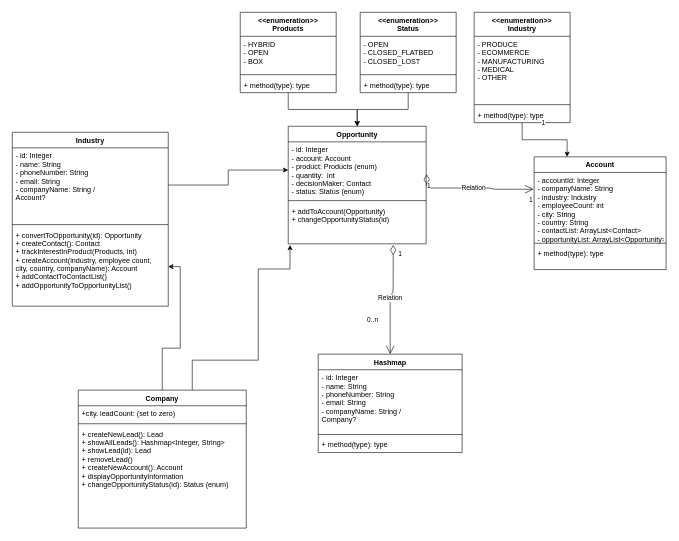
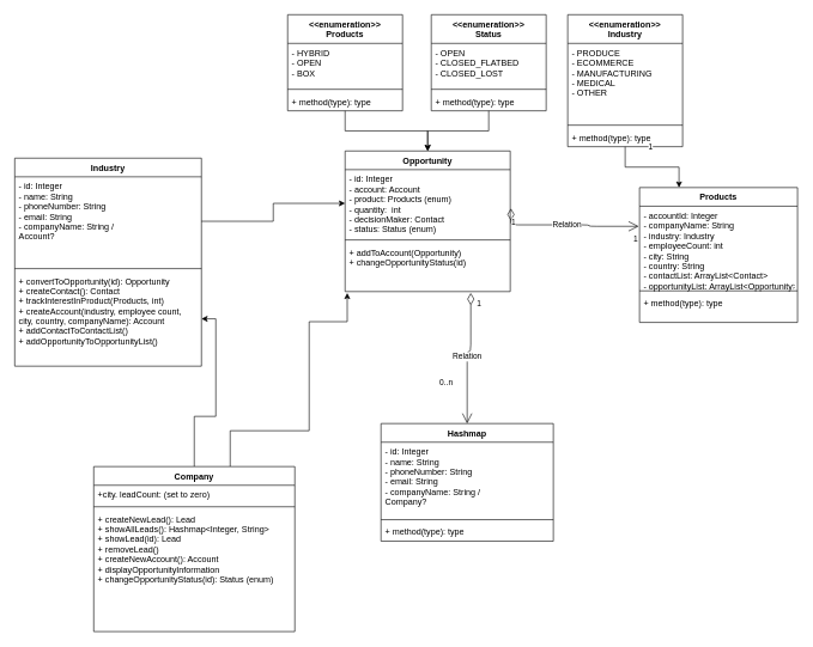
  <mxCell id="0" />
  <mxCell id="1" parent="0" />
  <mxCell id="2" value="Industry" style="swimlane;fontStyle=1;align=center;verticalAlign=top;childLayout=stackLayout;horizontal=1;startSize=26;horizontalStack=0;resizeParent=1;resizeParentMax=0;resizeLast=0;collapsible=1;marginBottom=0;" parent="1" vertex="1"><mxGeometry x="20" y="220" width="260" height="290" as="geometry" /></mxCell>
  <mxCell id="3" value="- id: Integer&#10;- name: String&#10;- phoneNumber: String&#10;- email: String&#10;- companyName: String / &#10;Account?" style="text;strokeColor=none;fillColor=none;align=left;verticalAlign=top;spacingLeft=4;spacingRight=4;overflow=hidden;rotatable=0;points=[[0,0.5],[1,0.5]];portConstraint=eastwest;" parent="2" vertex="1"><mxGeometry y="26" width="260" height="124" as="geometry" /></mxCell>
  <mxCell id="4" value="" style="line;strokeWidth=1;fillColor=none;align=left;verticalAlign=middle;spacingTop=-1;spacingLeft=3;spacingRight=3;rotatable=0;labelPosition=right;points=[];portConstraint=eastwest;" parent="2" vertex="1"><mxGeometry y="150" width="260" height="8" as="geometry" /></mxCell>
  <mxCell id="5" value="+ convertToOpportunity(id): Opportunity&#10;+ createContact(): Contact&#10;+ trackInterestInProduct(Products, int)&#10;+ createAccount(industry, employee count, &#10;city, country, companyName): Account&#10;+ addContactToContactList()&#10;+ addOpportunityToOpportunityList()" style="text;strokeColor=none;fillColor=none;align=left;verticalAlign=top;spacingLeft=4;spacingRight=4;overflow=hidden;rotatable=0;points=[[0,0.5],[1,0.5]];portConstraint=eastwest;" parent="2" vertex="1"><mxGeometry y="158" width="260" height="132" as="geometry" /></mxCell>
  <mxCell id="6" value="Opportunity" style="swimlane;fontStyle=1;align=center;verticalAlign=top;childLayout=stackLayout;horizontal=1;startSize=26;horizontalStack=0;resizeParent=1;resizeParentMax=0;resizeLast=0;collapsible=1;marginBottom=0;" parent="1" vertex="1"><mxGeometry x="480" y="210" width="230" height="196" as="geometry" /></mxCell>
  <mxCell id="7" value="- id: Integer&#10;- account: Account&#10;- product: Products (enum)&#10;- quantity:  int&#10;- decisionMaker: Contact&#10;- status: Status (enum)" style="text;strokeColor=none;fillColor=none;align=left;verticalAlign=top;spacingLeft=4;spacingRight=4;overflow=hidden;rotatable=0;points=[[0,0.5],[1,0.5]];portConstraint=eastwest;" parent="6" vertex="1"><mxGeometry y="26" width="230" height="94" as="geometry" /></mxCell>
  <mxCell id="8" value="" style="line;strokeWidth=1;fillColor=none;align=left;verticalAlign=middle;spacingTop=-1;spacingLeft=3;spacingRight=3;rotatable=0;labelPosition=right;points=[];portConstraint=eastwest;" parent="6" vertex="1"><mxGeometry y="120" width="230" height="8" as="geometry" /></mxCell>
  <mxCell id="9" value="+ addToAccount(Opportunity)&#10;+ changeOpportunityStatus(id)" style="text;strokeColor=none;fillColor=none;align=left;verticalAlign=top;spacingLeft=4;spacingRight=4;overflow=hidden;rotatable=0;points=[[0,0.5],[1,0.5]];portConstraint=eastwest;" parent="6" vertex="1"><mxGeometry y="128" width="230" height="68" as="geometry" /></mxCell>
- <mxCell id="10" value="Account" style="swimlane;fontStyle=1;align=center;verticalAlign=top;childLayout=stackLayout;horizontal=1;startSize=26;horizontalStack=0;resizeParent=1;resizeParentMax=0;resizeLast=0;collapsible=1;marginBottom=0;" parent="1" vertex="1"><mxGeometry x="890" y="261" width="220" height="188" as="geometry" /></mxCell>
+ <mxCell id="10" value="Products" style="swimlane;fontStyle=1;align=center;verticalAlign=top;childLayout=stackLayout;horizontal=1;startSize=26;horizontalStack=0;resizeParent=1;resizeParentMax=0;resizeLast=0;collapsible=1;marginBottom=0;" parent="1" vertex="1"><mxGeometry x="890" y="261" width="220" height="188" as="geometry" /></mxCell>
  <mxCell id="11" value="- accountId: Integer&#10;- companyName: String&#10;- industry: Industry&#10;- employeeCount: int&#10;- city: String&#10;- country: String&#10;- contactList: ArrayList&lt;Contact&gt;&#10;- opportunityList: ArrayList&lt;Opportunity&gt;" style="text;strokeColor=none;fillColor=none;align=left;verticalAlign=top;spacingLeft=4;spacingRight=4;overflow=hidden;rotatable=0;points=[[0,0.5],[1,0.5]];portConstraint=eastwest;" parent="10" vertex="1"><mxGeometry y="26" width="220" height="114" as="geometry" /></mxCell>
  <mxCell id="12" value="" style="line;strokeWidth=1;fillColor=none;align=left;verticalAlign=middle;spacingTop=-1;spacingLeft=3;spacingRight=3;rotatable=0;labelPosition=right;points=[];portConstraint=eastwest;" parent="10" vertex="1"><mxGeometry y="140" width="220" height="8" as="geometry" /></mxCell>
  <mxCell id="13" value="+ method(type): type" style="text;strokeColor=none;fillColor=none;align=left;verticalAlign=top;spacingLeft=4;spacingRight=4;overflow=hidden;rotatable=0;points=[[0,0.5],[1,0.5]];portConstraint=eastwest;" parent="10" vertex="1"><mxGeometry y="148" width="220" height="40" as="geometry" /></mxCell>
  <mxCell id="14" value="Hashmap" style="swimlane;fontStyle=1;align=center;verticalAlign=top;childLayout=stackLayout;horizontal=1;startSize=26;horizontalStack=0;resizeParent=1;resizeParentMax=0;resizeLast=0;collapsible=1;marginBottom=0;" parent="1" vertex="1"><mxGeometry x="530" y="590" width="240" height="164" as="geometry" /></mxCell>
  <mxCell id="15" value="- id: Integer&#10;- name: String&#10;- phoneNumber: String&#10;- email: String&#10;- companyName: String / &#10;Company?&#10;" style="text;strokeColor=none;fillColor=none;align=left;verticalAlign=top;spacingLeft=4;spacingRight=4;overflow=hidden;rotatable=0;points=[[0,0.5],[1,0.5]];portConstraint=eastwest;" parent="14" vertex="1"><mxGeometry y="26" width="240" height="104" as="geometry" /></mxCell>
  <mxCell id="16" value="" style="line;strokeWidth=1;fillColor=none;align=left;verticalAlign=middle;spacingTop=-1;spacingLeft=3;spacingRight=3;rotatable=0;labelPosition=right;points=[];portConstraint=eastwest;" parent="14" vertex="1"><mxGeometry y="130" width="240" height="8" as="geometry" /></mxCell>
  <mxCell id="17" value="+ method(type): type" style="text;strokeColor=none;fillColor=none;align=left;verticalAlign=top;spacingLeft=4;spacingRight=4;overflow=hidden;rotatable=0;points=[[0,0.5],[1,0.5]];portConstraint=eastwest;" parent="14" vertex="1"><mxGeometry y="138" width="240" height="26" as="geometry" /></mxCell>
  <mxCell id="18" style="edgeStyle=orthogonalEdgeStyle;rounded=0;orthogonalLoop=1;jettySize=auto;html=1;" parent="1" source="19" target="6" edge="1"><mxGeometry relative="1" as="geometry" /></mxCell>
  <mxCell id="19" value="&lt;&lt;enumeration&gt;&gt;&#10;Products" style="swimlane;fontStyle=1;align=center;verticalAlign=top;childLayout=stackLayout;horizontal=1;startSize=40;horizontalStack=0;resizeParent=1;resizeParentMax=0;resizeLast=0;collapsible=1;marginBottom=0;" parent="1" vertex="1"><mxGeometry x="400" y="20" width="160" height="134" as="geometry" /></mxCell>
  <mxCell id="20" value="- HYBRID&#10;- OPEN&#10;- BOX" style="text;strokeColor=none;fillColor=none;align=left;verticalAlign=top;spacingLeft=4;spacingRight=4;overflow=hidden;rotatable=0;points=[[0,0.5],[1,0.5]];portConstraint=eastwest;" parent="19" vertex="1"><mxGeometry y="40" width="160" height="60" as="geometry" /></mxCell>
  <mxCell id="21" value="" style="line;strokeWidth=1;fillColor=none;align=left;verticalAlign=middle;spacingTop=-1;spacingLeft=3;spacingRight=3;rotatable=0;labelPosition=right;points=[];portConstraint=eastwest;" parent="19" vertex="1"><mxGeometry y="100" width="160" height="8" as="geometry" /></mxCell>
  <mxCell id="22" value="+ method(type): type" style="text;strokeColor=none;fillColor=none;align=left;verticalAlign=top;spacingLeft=4;spacingRight=4;overflow=hidden;rotatable=0;points=[[0,0.5],[1,0.5]];portConstraint=eastwest;" parent="19" vertex="1"><mxGeometry y="108" width="160" height="26" as="geometry" /></mxCell>
  <mxCell id="23" style="edgeStyle=orthogonalEdgeStyle;rounded=0;orthogonalLoop=1;jettySize=auto;html=1;" parent="1" source="24" target="6" edge="1"><mxGeometry relative="1" as="geometry" /></mxCell>
  <mxCell id="24" value="&lt;&lt;enumeration&gt;&gt;&#10;Status" style="swimlane;fontStyle=1;align=center;verticalAlign=top;childLayout=stackLayout;horizontal=1;startSize=40;horizontalStack=0;resizeParent=1;resizeParentMax=0;resizeLast=0;collapsible=1;marginBottom=0;" parent="1" vertex="1"><mxGeometry x="600" y="20" width="160" height="134" as="geometry" /></mxCell>
  <mxCell id="25" value="- OPEN&#10;- CLOSED_FLATBED&#10;- CLOSED_LOST" style="text;strokeColor=none;fillColor=none;align=left;verticalAlign=top;spacingLeft=4;spacingRight=4;overflow=hidden;rotatable=0;points=[[0,0.5],[1,0.5]];portConstraint=eastwest;" parent="24" vertex="1"><mxGeometry y="40" width="160" height="60" as="geometry" /></mxCell>
  <mxCell id="26" value="" style="line;strokeWidth=1;fillColor=none;align=left;verticalAlign=middle;spacingTop=-1;spacingLeft=3;spacingRight=3;rotatable=0;labelPosition=right;points=[];portConstraint=eastwest;" parent="24" vertex="1"><mxGeometry y="100" width="160" height="8" as="geometry" /></mxCell>
  <mxCell id="27" value="+ method(type): type" style="text;strokeColor=none;fillColor=none;align=left;verticalAlign=top;spacingLeft=4;spacingRight=4;overflow=hidden;rotatable=0;points=[[0,0.5],[1,0.5]];portConstraint=eastwest;" parent="24" vertex="1"><mxGeometry y="108" width="160" height="26" as="geometry" /></mxCell>
  <mxCell id="28" style="edgeStyle=orthogonalEdgeStyle;rounded=0;orthogonalLoop=1;jettySize=auto;html=1;entryX=1;entryY=0.5;entryDx=0;entryDy=0;" parent="1" source="30" target="5" edge="1"><mxGeometry relative="1" as="geometry"><mxPoint x="80" y="520" as="targetPoint" /></mxGeometry></mxCell>
  <mxCell id="29" style="edgeStyle=orthogonalEdgeStyle;rounded=0;orthogonalLoop=1;jettySize=auto;html=1;entryX=0.013;entryY=1.029;entryDx=0;entryDy=0;entryPerimeter=0;" parent="1" source="30" target="9" edge="1"><mxGeometry relative="1" as="geometry"><Array as="points"><mxPoint x="320" y="600" /><mxPoint x="430" y="600" /><mxPoint x="430" y="448" /></Array></mxGeometry></mxCell>
  <mxCell id="30" value="Company" style="swimlane;fontStyle=1;align=center;verticalAlign=top;childLayout=stackLayout;horizontal=1;startSize=26;horizontalStack=0;resizeParent=1;resizeParentMax=0;resizeLast=0;collapsible=1;marginBottom=0;" parent="1" vertex="1"><mxGeometry x="130" y="650" width="280" height="230" as="geometry" /></mxCell>
  <mxCell id="31" value="+city. leadCount: (set to zero)" style="text;strokeColor=none;fillColor=none;align=left;verticalAlign=top;spacingLeft=4;spacingRight=4;overflow=hidden;rotatable=0;points=[[0,0.5],[1,0.5]];portConstraint=eastwest;" parent="30" vertex="1"><mxGeometry y="26" width="280" height="26" as="geometry" /></mxCell>
  <mxCell id="32" value="" style="line;strokeWidth=1;fillColor=none;align=left;verticalAlign=middle;spacingTop=-1;spacingLeft=3;spacingRight=3;rotatable=0;labelPosition=right;points=[];portConstraint=eastwest;" parent="30" vertex="1"><mxGeometry y="52" width="280" height="8" as="geometry" /></mxCell>
  <mxCell id="33" value="+ createNewLead(): Lead&#10;+ showAllLeads(): Hashmap&lt;Integer, String&gt;&#10;+ showLead(id): Lead&#10;+ removeLead()&#10;+ createNewAccount(): Account&#10;+ displayOpportunityInformation&#10;+ changeOpportunityStatus(id): Status (enum)" style="text;strokeColor=none;fillColor=none;align=left;verticalAlign=top;spacingLeft=4;spacingRight=4;overflow=hidden;rotatable=0;points=[[0,0.5],[1,0.5]];portConstraint=eastwest;" parent="30" vertex="1"><mxGeometry y="60" width="280" height="170" as="geometry" /></mxCell>
  <mxCell id="34" style="edgeStyle=orthogonalEdgeStyle;rounded=0;orthogonalLoop=1;jettySize=auto;html=1;entryX=0.25;entryY=0;entryDx=0;entryDy=0;" parent="1" source="35" target="10" edge="1"><mxGeometry relative="1" as="geometry" /></mxCell>
  <mxCell id="35" value="&lt;&lt;enumeration&gt;&gt;&#10;Industry" style="swimlane;fontStyle=1;align=center;verticalAlign=top;childLayout=stackLayout;horizontal=1;startSize=40;horizontalStack=0;resizeParent=1;resizeParentMax=0;resizeLast=0;collapsible=1;marginBottom=0;" parent="1" vertex="1"><mxGeometry x="790" y="20" width="160" height="184" as="geometry" /></mxCell>
  <mxCell id="36" value="- PRODUCE&#10;- ECOMMERCE&#10;- MANUFACTURING&#10;- MEDICAL &#10;- OTHER" style="text;strokeColor=none;fillColor=none;align=left;verticalAlign=top;spacingLeft=4;spacingRight=4;overflow=hidden;rotatable=0;points=[[0,0.5],[1,0.5]];portConstraint=eastwest;" parent="35" vertex="1"><mxGeometry y="40" width="160" height="110" as="geometry" /></mxCell>
  <mxCell id="37" value="" style="line;strokeWidth=1;fillColor=none;align=left;verticalAlign=middle;spacingTop=-1;spacingLeft=3;spacingRight=3;rotatable=0;labelPosition=right;points=[];portConstraint=eastwest;" parent="35" vertex="1"><mxGeometry y="150" width="160" height="8" as="geometry" /></mxCell>
  <mxCell id="38" value="+ method(type): type" style="text;strokeColor=none;fillColor=none;align=left;verticalAlign=top;spacingLeft=4;spacingRight=4;overflow=hidden;rotatable=0;points=[[0,0.5],[1,0.5]];portConstraint=eastwest;" parent="35" vertex="1"><mxGeometry y="158" width="160" height="26" as="geometry" /></mxCell>
  <mxCell id="39" value="Relation" style="endArrow=open;html=1;endSize=12;startArrow=diamondThin;startSize=14;startFill=0;edgeStyle=orthogonalEdgeStyle;entryX=0.5;entryY=0;entryDx=0;entryDy=0;exitX=0.761;exitY=1.029;exitDx=0;exitDy=0;exitPerimeter=0;" parent="1" source="9" target="14" edge="1"><mxGeometry relative="1" as="geometry"><mxPoint x="589" y="450" as="sourcePoint" /><mxPoint x="650" y="560" as="targetPoint" /><Array as="points"><mxPoint x="655" y="490" /><mxPoint x="650" y="490" /></Array></mxGeometry></mxCell>
  <mxCell id="40" value="0..n" style="edgeLabel;resizable=0;html=1;align=left;verticalAlign=top;" parent="39" connectable="0" vertex="1"><mxGeometry x="-1" relative="1" as="geometry"><mxPoint x="-45" y="112" as="offset" /></mxGeometry></mxCell>
  <mxCell id="41" value="1" style="edgeLabel;resizable=0;html=1;align=right;verticalAlign=top;" parent="39" connectable="0" vertex="1"><mxGeometry x="1" relative="1" as="geometry"><mxPoint x="20" y="-180" as="offset" /></mxGeometry></mxCell>
  <mxCell id="42" value="Relation" style="endArrow=open;html=1;endSize=12;startArrow=diamondThin;startSize=14;startFill=0;edgeStyle=orthogonalEdgeStyle;entryX=-0.005;entryY=0.246;entryDx=0;entryDy=0;exitX=1.004;exitY=0.575;exitDx=0;exitDy=0;exitPerimeter=0;entryPerimeter=0;" parent="1" source="7" target="11" edge="1"><mxGeometry relative="1" as="geometry"><mxPoint x="775.03" y="290.002" as="sourcePoint" /><mxPoint x="770" y="432.03" as="targetPoint" /><Array as="points"><mxPoint x="820" y="313" /><mxPoint x="820" y="315" /></Array></mxGeometry></mxCell>
  <mxCell id="43" value="1" style="edgeLabel;resizable=0;html=1;align=left;verticalAlign=top;" parent="42" connectable="0" vertex="1"><mxGeometry x="-1" relative="1" as="geometry"><mxPoint x="-1" y="7" as="offset" /></mxGeometry></mxCell>
  <mxCell id="44" value="1" style="edgeLabel;resizable=0;html=1;align=right;verticalAlign=top;" parent="42" connectable="0" vertex="1"><mxGeometry x="1" relative="1" as="geometry"><mxPoint x="20" y="-124" as="offset" /></mxGeometry></mxCell>
  <mxCell id="45" value="1" style="edgeLabel;resizable=0;html=1;align=left;verticalAlign=top;" parent="1" connectable="0" vertex="1"><mxGeometry x="880" y="320" as="geometry" /></mxCell>
  <mxCell id="46" style="edgeStyle=orthogonalEdgeStyle;rounded=0;orthogonalLoop=1;jettySize=auto;html=1;" parent="1" source="3" target="7" edge="1"><mxGeometry relative="1" as="geometry" /></mxCell>
